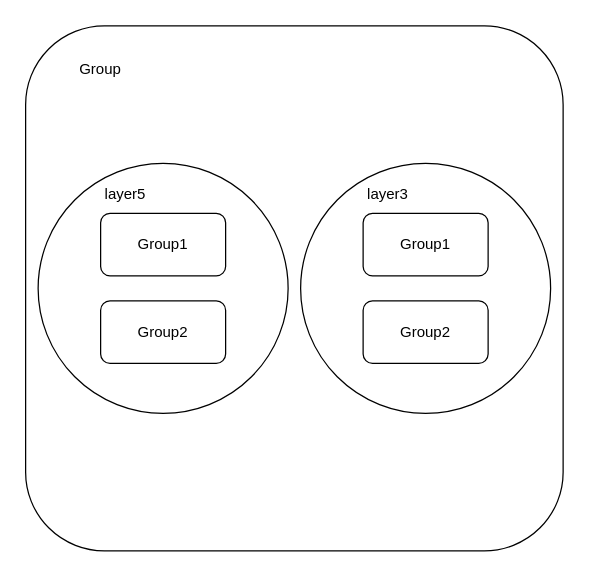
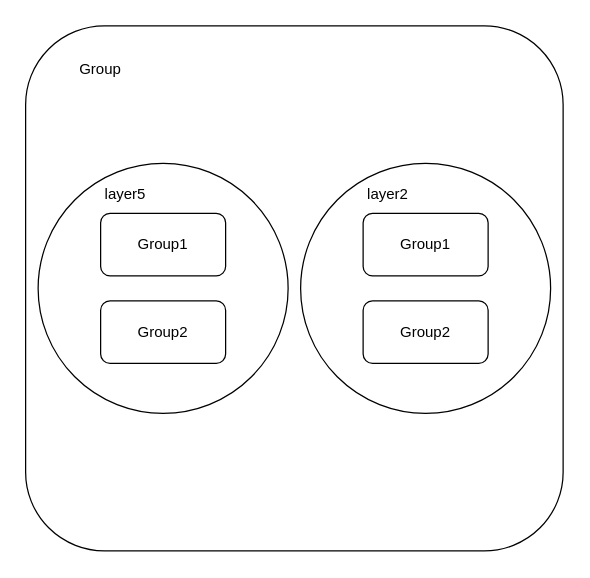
  <mxCell id="0" />
  <mxCell id="1" parent="0" />
  <mxCell id="2" value="" style="rounded=1;whiteSpace=wrap;html=1;" vertex="1" parent="1"><mxGeometry x="20" y="20" width="430" height="420" as="geometry" /></mxCell>
  <mxCell id="3" value="Group" style="text;html=1;strokeColor=none;fillColor=none;align=center;verticalAlign=middle;whiteSpace=wrap;rounded=0;" vertex="1" parent="1"><mxGeometry x="50" y="40" width="60" height="30" as="geometry" /></mxCell>
  <mxCell id="4" value="" style="ellipse;whiteSpace=wrap;html=1;aspect=fixed;" vertex="1" parent="1"><mxGeometry x="30" y="130" width="200" height="200" as="geometry" /></mxCell>
  <mxCell id="5" value="" style="ellipse;whiteSpace=wrap;html=1;aspect=fixed;" vertex="1" parent="1"><mxGeometry x="240" y="130" width="200" height="200" as="geometry" /></mxCell>
  <mxCell id="6" value="layer5" style="text;html=1;strokeColor=none;fillColor=none;align=center;verticalAlign=middle;whiteSpace=wrap;rounded=0;" vertex="1" parent="1"><mxGeometry x="70" y="140" width="60" height="30" as="geometry" /></mxCell>
- <mxCell id="7" value="layer3" style="text;html=1;strokeColor=none;fillColor=none;align=center;verticalAlign=middle;whiteSpace=wrap;rounded=0;" vertex="1" parent="1"><mxGeometry x="280" y="140" width="60" height="30" as="geometry" /></mxCell>
+ <mxCell id="7" value="layer2" style="text;html=1;strokeColor=none;fillColor=none;align=center;verticalAlign=middle;whiteSpace=wrap;rounded=0;" vertex="1" parent="1"><mxGeometry x="280" y="140" width="60" height="30" as="geometry" /></mxCell>
  <mxCell id="8" value="" style="rounded=1;whiteSpace=wrap;html=1;" vertex="1" parent="1"><mxGeometry x="80" y="170" width="100" height="50" as="geometry" /></mxCell>
  <mxCell id="9" value="Group1" style="text;html=1;strokeColor=none;fillColor=none;align=center;verticalAlign=middle;whiteSpace=wrap;rounded=0;" vertex="1" parent="1"><mxGeometry x="100" y="180" width="60" height="30" as="geometry" /></mxCell>
  <mxCell id="10" value="Group1" style="rounded=1;whiteSpace=wrap;html=1;" vertex="1" parent="1"><mxGeometry x="290" y="170" width="100" height="50" as="geometry" /></mxCell>
  <mxCell id="11" value="Group2" style="rounded=1;whiteSpace=wrap;html=1;" vertex="1" parent="1"><mxGeometry x="80" y="240" width="100" height="50" as="geometry" /></mxCell>
  <mxCell id="12" value="Group2" style="rounded=1;whiteSpace=wrap;html=1;" vertex="1" parent="1"><mxGeometry x="290" y="240" width="100" height="50" as="geometry" /></mxCell>
